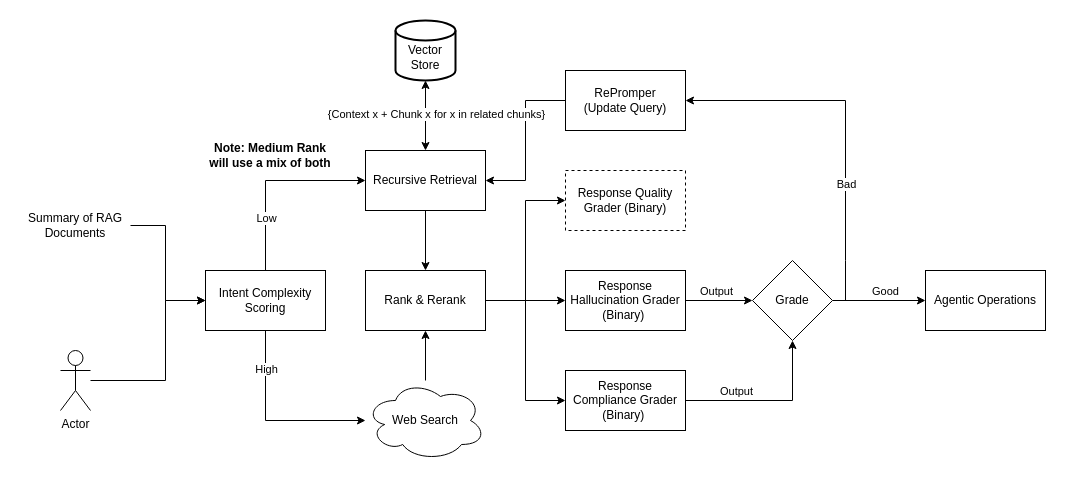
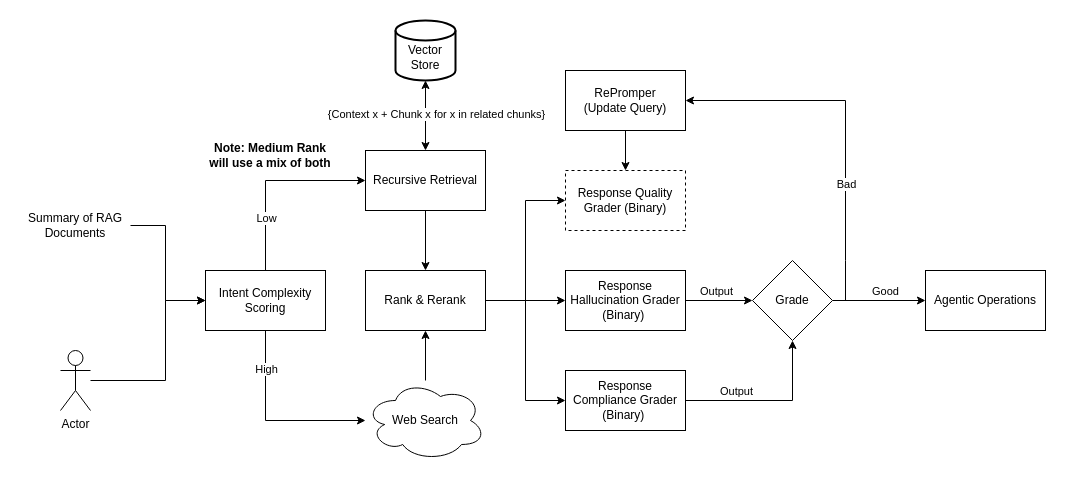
  <mxCell id="0" />
  <mxCell id="1" parent="0" />
  <mxCell id="2" value="Actor" style="shape=umlActor;verticalLabelPosition=bottom;verticalAlign=top;html=1;outlineConnect=0;" vertex="1" parent="1"><mxGeometry x="60" y="350" width="30" height="60" as="geometry" /></mxCell>
  <mxCell id="3" value="&lt;div&gt;&lt;br&gt;&lt;/div&gt;Vector Store" style="strokeWidth=2;html=1;shape=mxgraph.flowchart.database;whiteSpace=wrap;" vertex="1" parent="1"><mxGeometry x="395" y="20" width="60" height="60" as="geometry" /></mxCell>
  <mxCell id="4" style="edgeStyle=orthogonalEdgeStyle;rounded=0;orthogonalLoop=1;jettySize=auto;html=1;" edge="1" parent="1" source="5" target="36"><mxGeometry relative="1" as="geometry" /></mxCell>
  <mxCell id="5" value="Web Search" style="ellipse;shape=cloud;whiteSpace=wrap;html=1;" vertex="1" parent="1"><mxGeometry x="365" y="380" width="120" height="80" as="geometry" /></mxCell>
  <mxCell id="6" style="edgeStyle=orthogonalEdgeStyle;rounded=0;orthogonalLoop=1;jettySize=auto;html=1;entryX=0;entryY=0.5;entryDx=0;entryDy=0;" edge="1" parent="1" source="7" target="13"><mxGeometry relative="1" as="geometry"><Array as="points"><mxPoint x="165" y="225" /><mxPoint x="165" y="300" /></Array></mxGeometry></mxCell>
  <mxCell id="7" value="Summary of RAG Documents" style="text;html=1;align=center;verticalAlign=middle;whiteSpace=wrap;rounded=0;" vertex="1" parent="1"><mxGeometry x="20" y="210" width="110" height="30" as="geometry" /></mxCell>
  <mxCell id="8" value="Response Quality Grader (Binary)" style="rounded=0;whiteSpace=wrap;html=1;dashed=1;" vertex="1" parent="1"><mxGeometry x="565" y="170" width="120" height="60" as="geometry" /></mxCell>
  <mxCell id="9" style="edgeStyle=orthogonalEdgeStyle;rounded=0;orthogonalLoop=1;jettySize=auto;html=1;entryX=0;entryY=0.5;entryDx=0;entryDy=0;exitX=0.5;exitY=0;exitDx=0;exitDy=0;" edge="1" parent="1" source="13" target="32"><mxGeometry relative="1" as="geometry"><mxPoint x="385" y="300" as="targetPoint" /></mxGeometry></mxCell>
  <mxCell id="10" value="Low" style="edgeLabel;html=1;align=center;verticalAlign=middle;resizable=0;points=[];" vertex="1" connectable="0" parent="9"><mxGeometry x="-0.463" y="-2" relative="1" as="geometry"><mxPoint x="-2" y="-2" as="offset" /></mxGeometry></mxCell>
  <mxCell id="11" style="edgeStyle=orthogonalEdgeStyle;rounded=0;orthogonalLoop=1;jettySize=auto;html=1;" edge="1" parent="1" source="13" target="5"><mxGeometry relative="1" as="geometry"><Array as="points"><mxPoint x="265" y="420" /></Array></mxGeometry></mxCell>
  <mxCell id="12" value="High" style="edgeLabel;html=1;align=center;verticalAlign=middle;resizable=0;points=[];" vertex="1" connectable="0" parent="11"><mxGeometry x="-0.448" relative="1" as="geometry"><mxPoint y="-14" as="offset" /></mxGeometry></mxCell>
  <mxCell id="13" value="Intent Complexity Scoring" style="rounded=0;whiteSpace=wrap;html=1;" vertex="1" parent="1"><mxGeometry x="205" y="270" width="120" height="60" as="geometry" /></mxCell>
  <mxCell id="14" value="&lt;b&gt;Note: Medium Rank will use a mix of both&lt;/b&gt;" style="text;html=1;align=center;verticalAlign=middle;whiteSpace=wrap;rounded=0;" vertex="1" parent="1"><mxGeometry x="205" y="140" width="130" height="30" as="geometry" /></mxCell>
  <mxCell id="15" style="edgeStyle=orthogonalEdgeStyle;rounded=0;orthogonalLoop=1;jettySize=auto;html=1;" edge="1" parent="1" source="17" target="25"><mxGeometry relative="1" as="geometry" /></mxCell>
  <mxCell id="16" value="Output" style="edgeLabel;html=1;align=center;verticalAlign=middle;resizable=0;points=[];" vertex="1" connectable="0" parent="15"><mxGeometry x="-0.1" y="-1" relative="1" as="geometry"><mxPoint y="-11" as="offset" /></mxGeometry></mxCell>
  <mxCell id="17" value="Response Hallucination Grader (Binary)&amp;nbsp;" style="rounded=0;whiteSpace=wrap;html=1;" vertex="1" parent="1"><mxGeometry x="565" y="270" width="120" height="60" as="geometry" /></mxCell>
  <mxCell id="18" style="edgeStyle=orthogonalEdgeStyle;rounded=0;orthogonalLoop=1;jettySize=auto;html=1;" edge="1" parent="1" source="20" target="25"><mxGeometry relative="1" as="geometry" /></mxCell>
  <mxCell id="19" value="Output" style="edgeLabel;html=1;align=center;verticalAlign=middle;resizable=0;points=[];" vertex="1" connectable="0" parent="18"><mxGeometry x="-0.375" y="-1" relative="1" as="geometry"><mxPoint x="-2" y="-11" as="offset" /></mxGeometry></mxCell>
  <mxCell id="20" value="Response Compliance Grader (Binary)&amp;nbsp;" style="rounded=0;whiteSpace=wrap;html=1;" vertex="1" parent="1"><mxGeometry x="565" y="370" width="120" height="60" as="geometry" /></mxCell>
  <mxCell id="21" value="" style="edgeStyle=orthogonalEdgeStyle;rounded=0;orthogonalLoop=1;jettySize=auto;html=1;" edge="1" parent="1" source="25" target="28"><mxGeometry relative="1" as="geometry"><mxPoint x="965" y="290" as="targetPoint" /></mxGeometry></mxCell>
  <mxCell id="22" value="Good" style="edgeLabel;html=1;align=center;verticalAlign=middle;resizable=0;points=[];" vertex="1" connectable="0" parent="21"><mxGeometry x="-0.018" y="2" relative="1" as="geometry"><mxPoint x="6" y="-8" as="offset" /></mxGeometry></mxCell>
  <mxCell id="23" style="edgeStyle=orthogonalEdgeStyle;rounded=0;orthogonalLoop=1;jettySize=auto;html=1;entryX=1;entryY=0.5;entryDx=0;entryDy=0;" edge="1" parent="1" target="27"><mxGeometry relative="1" as="geometry"><mxPoint x="845" y="300" as="sourcePoint" /><Array as="points"><mxPoint x="845" y="260" /><mxPoint x="845" y="100" /></Array></mxGeometry></mxCell>
  <mxCell id="24" value="Bad" style="edgeLabel;html=1;align=center;verticalAlign=middle;resizable=0;points=[];" vertex="1" connectable="0" parent="23"><mxGeometry x="-0.467" y="-3" relative="1" as="geometry"><mxPoint x="-3" y="-21" as="offset" /></mxGeometry></mxCell>
  <mxCell id="25" value="Grade" style="rhombus;whiteSpace=wrap;html=1;" vertex="1" parent="1"><mxGeometry x="752" y="260" width="80" height="80" as="geometry" /></mxCell>
- <mxCell id="26" style="edgeStyle=orthogonalEdgeStyle;rounded=0;orthogonalLoop=1;jettySize=auto;html=1;entryX=1;entryY=0.5;entryDx=0;entryDy=0;" edge="1" parent="1" source="27" target="32"><mxGeometry relative="1" as="geometry"><mxPoint x="505" y="300" as="targetPoint" /></mxGeometry></mxCell>
+ <mxCell id="26" style="edgeStyle=orthogonalEdgeStyle;rounded=0;orthogonalLoop=1;jettySize=auto;html=1;" edge="1" parent="1" source="27" target="8"><mxGeometry relative="1" as="geometry"><mxPoint x="505" y="300" as="targetPoint" /></mxGeometry></mxCell>
  <mxCell id="27" value="RePromper&lt;div&gt;(Update Query)&lt;/div&gt;" style="rounded=0;whiteSpace=wrap;html=1;" vertex="1" parent="1"><mxGeometry x="565" y="70" width="120" height="60" as="geometry" /></mxCell>
  <mxCell id="28" value="Agentic Operations" style="rounded=0;whiteSpace=wrap;html=1;" vertex="1" parent="1"><mxGeometry x="925" y="270" width="120" height="60" as="geometry" /></mxCell>
  <mxCell id="29" style="edgeStyle=orthogonalEdgeStyle;rounded=0;orthogonalLoop=1;jettySize=auto;html=1;startArrow=classic;startFill=1;" edge="1" parent="1" source="32" target="3"><mxGeometry relative="1" as="geometry" /></mxCell>
  <mxCell id="30" value="&lt;div&gt;{Context x + Chunk x for x in related chunks}&lt;br&gt;&lt;/div&gt;" style="edgeLabel;html=1;align=center;verticalAlign=middle;resizable=0;points=[];" vertex="1" connectable="0" parent="29"><mxGeometry x="0.067" y="-1" relative="1" as="geometry"><mxPoint x="9" as="offset" /></mxGeometry></mxCell>
  <mxCell id="31" style="edgeStyle=orthogonalEdgeStyle;rounded=0;orthogonalLoop=1;jettySize=auto;html=1;" edge="1" parent="1" source="32" target="36"><mxGeometry relative="1" as="geometry" /></mxCell>
  <mxCell id="32" value="Recursive Retrieval" style="rounded=0;whiteSpace=wrap;html=1;" vertex="1" parent="1"><mxGeometry x="365" y="150" width="120" height="60" as="geometry" /></mxCell>
  <mxCell id="33" style="edgeStyle=orthogonalEdgeStyle;rounded=0;orthogonalLoop=1;jettySize=auto;html=1;entryX=0;entryY=0.5;entryDx=0;entryDy=0;" edge="1" parent="1" source="36" target="8"><mxGeometry relative="1" as="geometry" /></mxCell>
  <mxCell id="34" style="edgeStyle=orthogonalEdgeStyle;rounded=0;orthogonalLoop=1;jettySize=auto;html=1;entryX=0;entryY=0.5;entryDx=0;entryDy=0;" edge="1" parent="1" source="36" target="20"><mxGeometry relative="1" as="geometry" /></mxCell>
  <mxCell id="35" style="edgeStyle=orthogonalEdgeStyle;rounded=0;orthogonalLoop=1;jettySize=auto;html=1;entryX=0;entryY=0.5;entryDx=0;entryDy=0;" edge="1" parent="1" source="36" target="17"><mxGeometry relative="1" as="geometry" /></mxCell>
  <mxCell id="36" value="Rank &amp;amp; Rerank" style="rounded=0;whiteSpace=wrap;html=1;" vertex="1" parent="1"><mxGeometry x="365" y="270" width="120" height="60" as="geometry" /></mxCell>
  <mxCell id="37" style="edgeStyle=orthogonalEdgeStyle;rounded=0;orthogonalLoop=1;jettySize=auto;html=1;entryX=0;entryY=0.5;entryDx=0;entryDy=0;" edge="1" parent="1" source="2" target="13"><mxGeometry relative="1" as="geometry"><mxPoint x="165" y="330" as="targetPoint" /><Array as="points"><mxPoint x="165" y="380" /><mxPoint x="165" y="300" /></Array></mxGeometry></mxCell>
